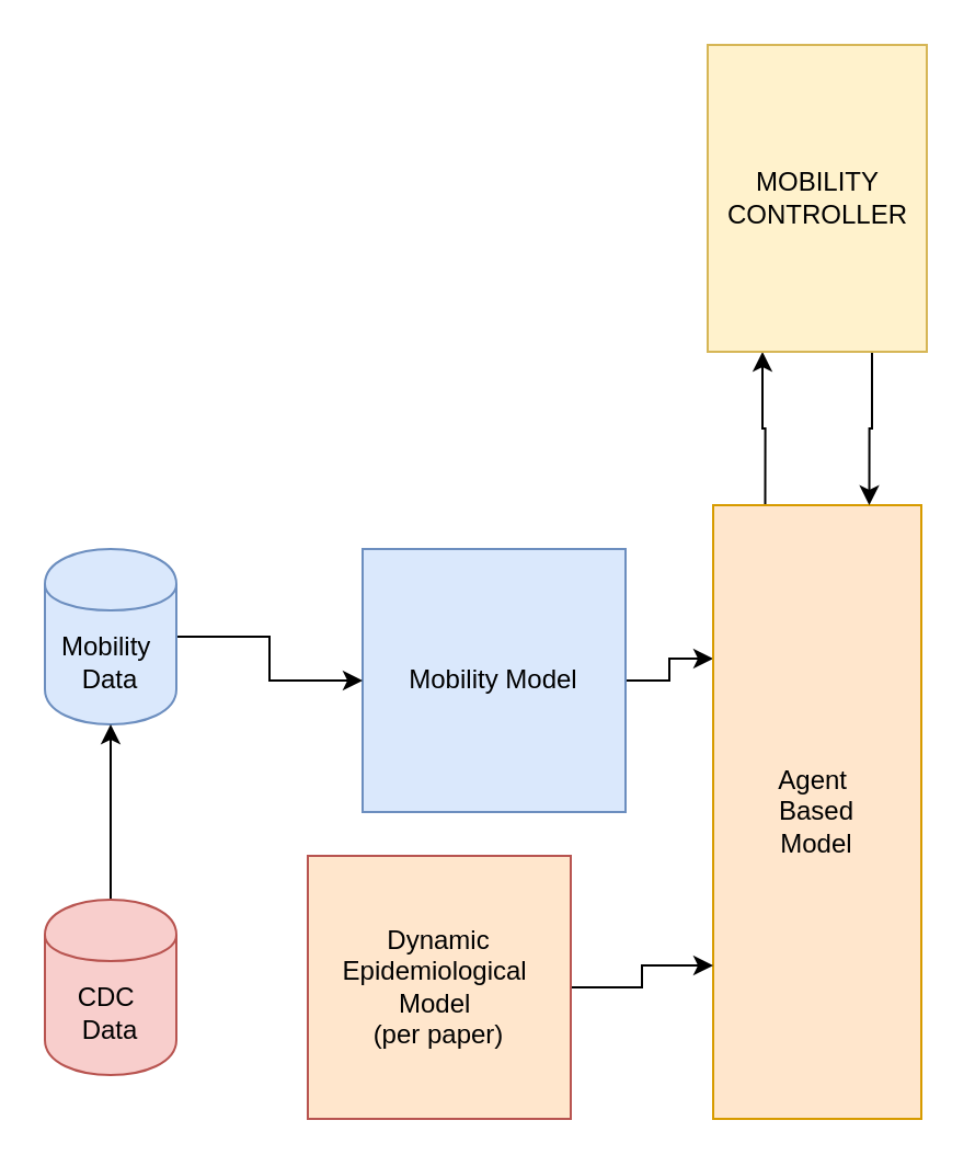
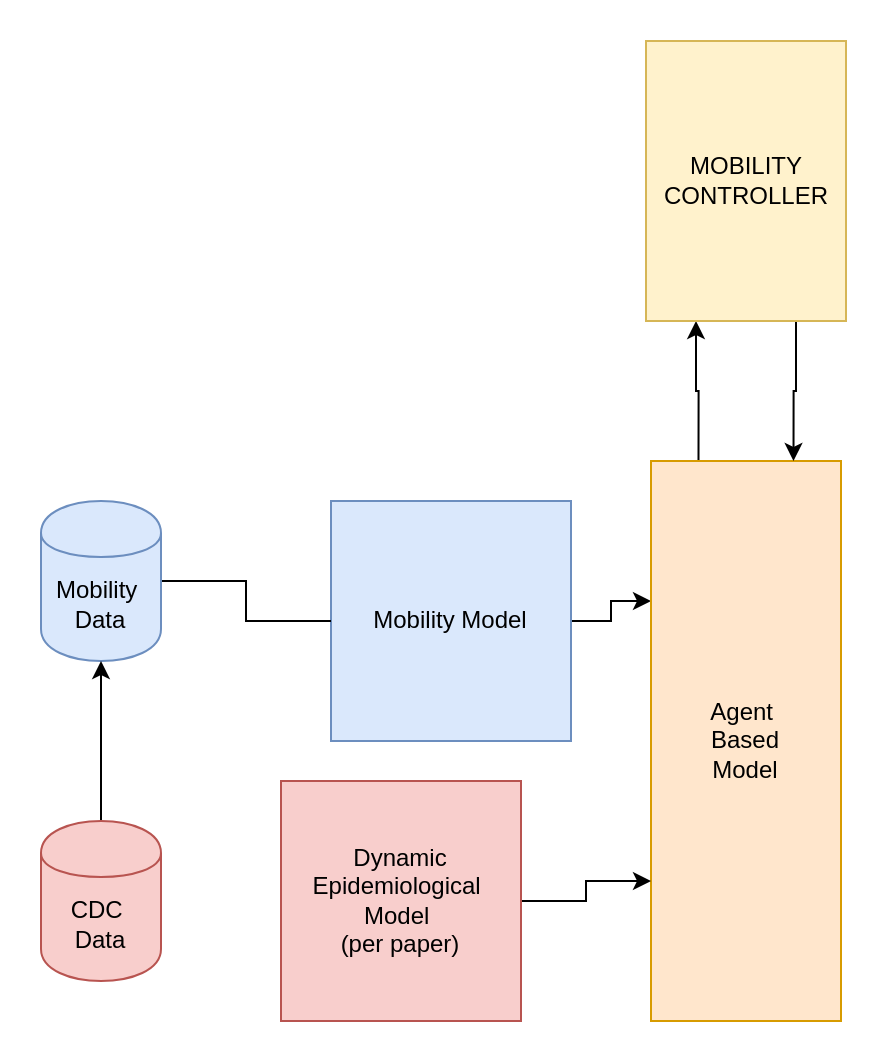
  <mxCell id="0" />
  <mxCell id="1" parent="0" />
  <mxCell id="2" style="edgeStyle=orthogonalEdgeStyle;rounded=0;orthogonalLoop=1;jettySize=auto;html=1;entryX=0;entryY=0.25;entryDx=0;entryDy=0;" edge="1" parent="1" source="3" target="7"><mxGeometry relative="1" as="geometry" /></mxCell>
  <mxCell id="3" value="Mobility Model" style="rounded=0;whiteSpace=wrap;html=1;fillColor=#dae8fc;strokeColor=#6c8ebf;" vertex="1" parent="1"><mxGeometry x="165" y="250" width="120" height="120" as="geometry" /></mxCell>
- <mxCell id="4" style="edgeStyle=orthogonalEdgeStyle;rounded=0;orthogonalLoop=1;jettySize=auto;html=1;entryX=0;entryY=0.5;entryDx=0;entryDy=0;" edge="1" parent="1" source="5" target="3"><mxGeometry relative="1" as="geometry" /></mxCell>
+ <mxCell id="4" style="edgeStyle=orthogonalEdgeStyle;rounded=0;orthogonalLoop=1;jettySize=auto;html=1;entryX=0;entryY=0.5;entryDx=0;entryDy=0;endArrow=none;" edge="1" parent="1" source="5" target="3"><mxGeometry relative="1" as="geometry" /></mxCell>
  <mxCell id="5" value="Mobility&amp;nbsp;&lt;br&gt;Data" style="shape=cylinder;whiteSpace=wrap;html=1;boundedLbl=1;backgroundOutline=1;fillColor=#dae8fc;strokeColor=#6c8ebf;" vertex="1" parent="1"><mxGeometry x="20" y="250" width="60" height="80" as="geometry" /></mxCell>
  <mxCell id="6" style="edgeStyle=orthogonalEdgeStyle;rounded=0;orthogonalLoop=1;jettySize=auto;html=1;exitX=0.25;exitY=0;exitDx=0;exitDy=0;entryX=0.25;entryY=1;entryDx=0;entryDy=0;" edge="1" parent="1" source="7" target="13"><mxGeometry relative="1" as="geometry" /></mxCell>
  <mxCell id="7" value="Agent&amp;nbsp;&lt;br&gt;Based&lt;br&gt;Model" style="rounded=0;whiteSpace=wrap;html=1;fillColor=#ffe6cc;strokeColor=#d79b00;" vertex="1" parent="1"><mxGeometry x="325" y="230" width="95" height="280" as="geometry" /></mxCell>
  <mxCell id="8" style="edgeStyle=orthogonalEdgeStyle;rounded=0;orthogonalLoop=1;jettySize=auto;html=1;" edge="1" parent="1" source="9" target="5"><mxGeometry relative="1" as="geometry" /></mxCell>
  <mxCell id="9" value="CDC&amp;nbsp;&lt;br&gt;Data" style="shape=cylinder;whiteSpace=wrap;html=1;boundedLbl=1;backgroundOutline=1;fillColor=#f8cecc;strokeColor=#b85450;" vertex="1" parent="1"><mxGeometry x="20" y="410" width="60" height="80" as="geometry" /></mxCell>
  <mxCell id="10" style="edgeStyle=orthogonalEdgeStyle;rounded=0;orthogonalLoop=1;jettySize=auto;html=1;entryX=0;entryY=0.75;entryDx=0;entryDy=0;" edge="1" parent="1" source="11" target="7"><mxGeometry relative="1" as="geometry" /></mxCell>
- <mxCell id="11" value="Dynamic Epidemiological&amp;nbsp;&lt;br&gt;Model&amp;nbsp;&lt;br&gt;(per paper)" style="rounded=0;whiteSpace=wrap;html=1;fillColor=#ffe6cc;strokeColor=#b85450;" vertex="1" parent="1"><mxGeometry x="140" y="390" width="120" height="120" as="geometry" /></mxCell>
+ <mxCell id="11" value="Dynamic Epidemiological&amp;nbsp;&lt;br&gt;Model&amp;nbsp;&lt;br&gt;(per paper)" style="rounded=0;whiteSpace=wrap;html=1;fillColor=#f8cecc;strokeColor=#b85450;" vertex="1" parent="1"><mxGeometry x="140" y="390" width="120" height="120" as="geometry" /></mxCell>
  <mxCell id="12" style="edgeStyle=orthogonalEdgeStyle;rounded=0;orthogonalLoop=1;jettySize=auto;html=1;exitX=0.75;exitY=1;exitDx=0;exitDy=0;entryX=0.75;entryY=0;entryDx=0;entryDy=0;" edge="1" parent="1" source="13" target="7"><mxGeometry relative="1" as="geometry" /></mxCell>
  <mxCell id="13" value="MOBILITY &lt;br&gt;CONTROLLER" style="rounded=0;whiteSpace=wrap;html=1;fillColor=#fff2cc;strokeColor=#d6b656;" vertex="1" parent="1"><mxGeometry x="322.5" y="20" width="100" height="140" as="geometry" /></mxCell>
